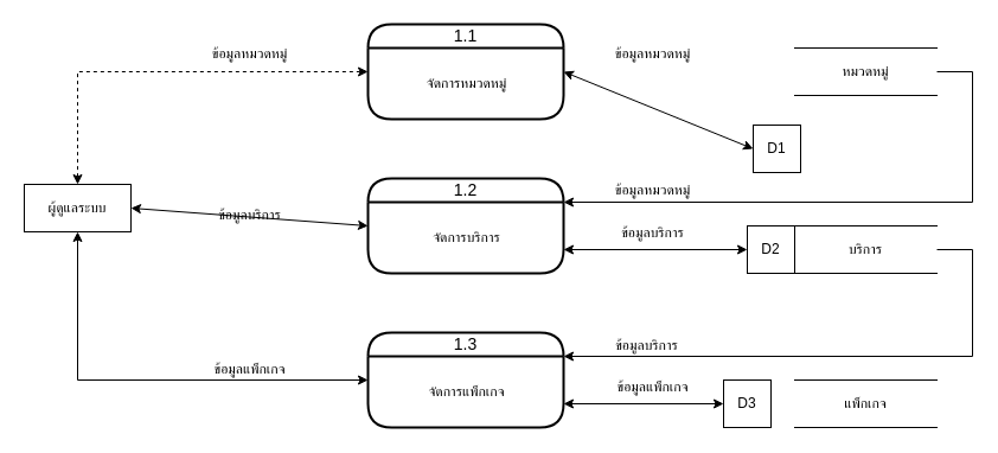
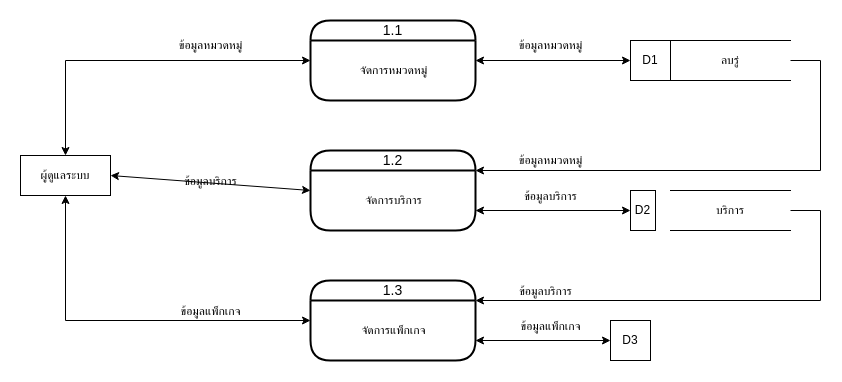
  <mxCell id="0" />
  <mxCell id="1" parent="0" />
  <mxCell id="2" value="ผู้ดูแลระบบ" style="rounded=0;whiteSpace=wrap;html=1;" vertex="1" parent="1"><mxGeometry x="20" y="155" width="90" height="40" as="geometry" /></mxCell>
  <mxCell id="3" value="1.1" style="swimlane;childLayout=stackLayout;horizontal=1;startSize=20;horizontalStack=0;rounded=1;fontSize=14;fontStyle=0;strokeWidth=2;resizeParent=0;resizeLast=1;shadow=0;dashed=0;align=center;arcSize=37;whiteSpace=wrap;html=1;" vertex="1" parent="1"><mxGeometry x="310" y="20" width="165" height="80" as="geometry" /></mxCell>
  <mxCell id="4" value="จัดการหมวดหมู่" style="text;html=1;align=center;verticalAlign=middle;resizable=0;points=[];autosize=1;strokeColor=none;fillColor=none;" vertex="1" parent="3"><mxGeometry y="20" width="165" height="60" as="geometry" /></mxCell>
  <mxCell id="5" value="1.2" style="swimlane;childLayout=stackLayout;horizontal=1;startSize=20;horizontalStack=0;rounded=1;fontSize=14;fontStyle=0;strokeWidth=2;resizeParent=0;resizeLast=1;shadow=0;dashed=0;align=center;arcSize=37;whiteSpace=wrap;html=1;" vertex="1" parent="1"><mxGeometry x="310" y="150" width="165" height="80" as="geometry" /></mxCell>
  <mxCell id="6" value="จัดการบริการ" style="text;html=1;align=center;verticalAlign=middle;resizable=0;points=[];autosize=1;strokeColor=none;fillColor=none;" vertex="1" parent="5"><mxGeometry y="20" width="165" height="60" as="geometry" /></mxCell>
  <mxCell id="7" value="1.3" style="swimlane;childLayout=stackLayout;horizontal=1;startSize=20;horizontalStack=0;rounded=1;fontSize=14;fontStyle=0;strokeWidth=2;resizeParent=0;resizeLast=1;shadow=0;dashed=0;align=center;arcSize=37;whiteSpace=wrap;html=1;" vertex="1" parent="1"><mxGeometry x="310" y="280" width="165" height="80" as="geometry" /></mxCell>
  <mxCell id="8" value="จัดการแพ็กเกจ" style="text;html=1;align=center;verticalAlign=middle;resizable=0;points=[];autosize=1;strokeColor=none;fillColor=none;" vertex="1" parent="7"><mxGeometry y="20" width="165" height="60" as="geometry" /></mxCell>
  <mxCell id="9" value="" style="endArrow=classic;startArrow=classic;html=1;rounded=0;exitX=1;exitY=0.5;exitDx=0;exitDy=0;entryX=0;entryY=0.5;entryDx=0;entryDy=0;" edge="1" parent="1" source="2" target="5"><mxGeometry width="50" height="50" relative="1" as="geometry"><mxPoint x="380" y="340" as="sourcePoint" /><mxPoint x="430" y="290" as="targetPoint" /></mxGeometry></mxCell>
  <mxCell id="10" value="ข้อมูลบริการ" style="text;html=1;align=center;verticalAlign=bottom;resizable=0;points=[];autosize=1;strokeColor=none;fillColor=none;" vertex="1" parent="1"><mxGeometry x="170" y="160" width="80" height="30" as="geometry" /></mxCell>
  <mxCell id="11" value="" style="endArrow=classic;startArrow=classic;html=1;rounded=0;exitX=0.5;exitY=1;exitDx=0;exitDy=0;entryX=0;entryY=0.5;entryDx=0;entryDy=0;" edge="1" parent="1" source="2" target="7"><mxGeometry width="50" height="50" relative="1" as="geometry"><mxPoint x="380" y="340" as="sourcePoint" /><mxPoint x="430" y="290" as="targetPoint" /><Array as="points"><mxPoint x="65" y="320" /></Array></mxGeometry></mxCell>
  <mxCell id="12" value="ข้อมูลแพ็กเกจ" style="text;html=1;align=center;verticalAlign=bottom;resizable=0;points=[];autosize=1;strokeColor=none;fillColor=none;" vertex="1" parent="1"><mxGeometry x="165" y="290" width="90" height="30" as="geometry" /></mxCell>
- <mxCell id="13" value="" style="endArrow=classic;startArrow=classic;html=1;rounded=0;exitX=0.5;exitY=0;exitDx=0;exitDy=0;entryX=0;entryY=0.5;entryDx=0;entryDy=0;dashed=1;" edge="1" parent="1" source="2" target="3"><mxGeometry width="50" height="50" relative="1" as="geometry"><mxPoint x="380" y="140" as="sourcePoint" /><mxPoint x="240" y="70" as="targetPoint" /><Array as="points"><mxPoint x="65" y="60" /></Array></mxGeometry></mxCell>
+ <mxCell id="13" value="" style="endArrow=classic;startArrow=classic;html=1;rounded=0;exitX=0.5;exitY=0;exitDx=0;exitDy=0;entryX=0;entryY=0.5;entryDx=0;entryDy=0;" edge="1" parent="1" source="2" target="3"><mxGeometry width="50" height="50" relative="1" as="geometry"><mxPoint x="380" y="140" as="sourcePoint" /><mxPoint x="240" y="70" as="targetPoint" /><Array as="points"><mxPoint x="65" y="60" /></Array></mxGeometry></mxCell>
  <mxCell id="14" value="ข้อมูลหมวดหมู่" style="text;html=1;align=center;verticalAlign=middle;resizable=0;points=[];autosize=1;strokeColor=none;fillColor=none;" vertex="1" parent="1"><mxGeometry x="160" y="30" width="100" height="30" as="geometry" /></mxCell>
- <mxCell id="15" value="หมวดหมู่" style="shape=partialRectangle;whiteSpace=wrap;html=1;left=0;right=0;fillColor=none;" vertex="1" parent="1"><mxGeometry x="670" y="40" width="120" height="40" as="geometry" /></mxCell>
- <mxCell id="16" value="D1" style="rounded=0;whiteSpace=wrap;html=1;" vertex="1" parent="1"><mxGeometry x="635" y="105" width="40" height="40" as="geometry" /></mxCell>
+ <mxCell id="15" value="ลบรู่" style="shape=partialRectangle;whiteSpace=wrap;html=1;left=0;right=0;fillColor=none;" vertex="1" parent="1"><mxGeometry x="670" y="40" width="120" height="40" as="geometry" /></mxCell>
+ <mxCell id="16" value="D1" style="rounded=0;whiteSpace=wrap;html=1;" vertex="1" parent="1"><mxGeometry x="630" y="40" width="40" height="40" as="geometry" /></mxCell>
  <mxCell id="17" value="บริการ" style="shape=partialRectangle;whiteSpace=wrap;html=1;left=0;right=0;fillColor=none;" vertex="1" parent="1"><mxGeometry x="670" y="190" width="120" height="40" as="geometry" /></mxCell>
- <mxCell id="18" value="D2" style="rounded=0;whiteSpace=wrap;html=1;" vertex="1" parent="1"><mxGeometry x="630" y="190" width="40" height="40" as="geometry" /></mxCell>
- <mxCell id="19" value="แพ็กเกจ" style="shape=partialRectangle;whiteSpace=wrap;html=1;left=0;right=0;fillColor=none;" vertex="1" parent="1"><mxGeometry x="670" y="320" width="120" height="40" as="geometry" /></mxCell>
+ <mxCell id="18" value="D2" style="rounded=0;whiteSpace=wrap;html=1;" vertex="1" parent="1"><mxGeometry x="630" y="190" width="25" height="40" as="geometry" /></mxCell>
  <mxCell id="20" value="D3" style="rounded=0;whiteSpace=wrap;html=1;" vertex="1" parent="1"><mxGeometry x="610" y="320" width="40" height="40" as="geometry" /></mxCell>
  <mxCell id="21" value="" style="endArrow=classic;startArrow=classic;html=1;rounded=0;exitX=1;exitY=0.5;exitDx=0;exitDy=0;entryX=0;entryY=0.5;entryDx=0;entryDy=0;" edge="1" parent="1" source="3" target="16"><mxGeometry width="50" height="50" relative="1" as="geometry"><mxPoint x="510" y="80" as="sourcePoint" /><mxPoint x="650" y="170" as="targetPoint" /></mxGeometry></mxCell>
  <mxCell id="22" value="" style="endArrow=classic;startArrow=classic;html=1;rounded=0;exitX=1;exitY=0.75;exitDx=0;exitDy=0;entryX=0;entryY=0.5;entryDx=0;entryDy=0;" edge="1" parent="1" source="5" target="18"><mxGeometry width="50" height="50" relative="1" as="geometry"><mxPoint x="490" y="210" as="sourcePoint" /><mxPoint x="650" y="170" as="targetPoint" /></mxGeometry></mxCell>
  <mxCell id="23" value="" style="endArrow=classic;html=1;rounded=0;entryX=1;entryY=0.25;entryDx=0;entryDy=0;exitX=1;exitY=0.5;exitDx=0;exitDy=0;" edge="1" parent="1" source="15" target="5"><mxGeometry width="50" height="50" relative="1" as="geometry"><mxPoint x="580" y="170" as="sourcePoint" /><mxPoint x="480" y="180" as="targetPoint" /><Array as="points"><mxPoint x="820" y="60" /><mxPoint x="820" y="170" /></Array></mxGeometry></mxCell>
  <mxCell id="24" value="" style="endArrow=classic;startArrow=classic;html=1;rounded=0;exitX=1;exitY=0.75;exitDx=0;exitDy=0;entryX=0;entryY=0.5;entryDx=0;entryDy=0;" edge="1" parent="1" source="7" target="20"><mxGeometry width="50" height="50" relative="1" as="geometry"><mxPoint x="500" y="350" as="sourcePoint" /><mxPoint x="550" y="300" as="targetPoint" /></mxGeometry></mxCell>
  <mxCell id="25" value="" style="endArrow=classic;html=1;rounded=0;entryX=1;entryY=0.25;entryDx=0;entryDy=0;exitX=1;exitY=0.5;exitDx=0;exitDy=0;" edge="1" parent="1" source="17" target="7"><mxGeometry width="50" height="50" relative="1" as="geometry"><mxPoint x="650" y="280" as="sourcePoint" /><mxPoint x="700" y="230" as="targetPoint" /><Array as="points"><mxPoint x="820" y="210" /><mxPoint x="820" y="300" /></Array></mxGeometry></mxCell>
  <mxCell id="26" value="ข้อมูลบริการ" style="text;html=1;align=center;verticalAlign=bottom;resizable=0;points=[];autosize=1;strokeColor=none;fillColor=none;" vertex="1" parent="1"><mxGeometry x="510" y="175" width="80" height="30" as="geometry" /></mxCell>
  <mxCell id="27" value="ข้อมูลแพ็กเกจ" style="text;html=1;align=center;verticalAlign=bottom;resizable=0;points=[];autosize=1;strokeColor=none;fillColor=none;" vertex="1" parent="1"><mxGeometry x="505" y="305" width="90" height="30" as="geometry" /></mxCell>
  <mxCell id="28" value="ข้อมูลหมวดหมู่" style="text;html=1;align=center;verticalAlign=middle;resizable=0;points=[];autosize=1;strokeColor=none;fillColor=none;" vertex="1" parent="1"><mxGeometry x="500" y="30" width="100" height="30" as="geometry" /></mxCell>
  <mxCell id="29" value="ข้อมูลหมวดหมู่" style="text;html=1;align=center;verticalAlign=middle;resizable=0;points=[];autosize=1;strokeColor=none;fillColor=none;" vertex="1" parent="1"><mxGeometry x="500" y="145" width="100" height="30" as="geometry" /></mxCell>
  <mxCell id="30" value="ข้อมูลบริการ" style="text;html=1;align=center;verticalAlign=bottom;resizable=0;points=[];autosize=1;strokeColor=none;fillColor=none;" vertex="1" parent="1"><mxGeometry x="505" y="270" width="80" height="30" as="geometry" /></mxCell>
